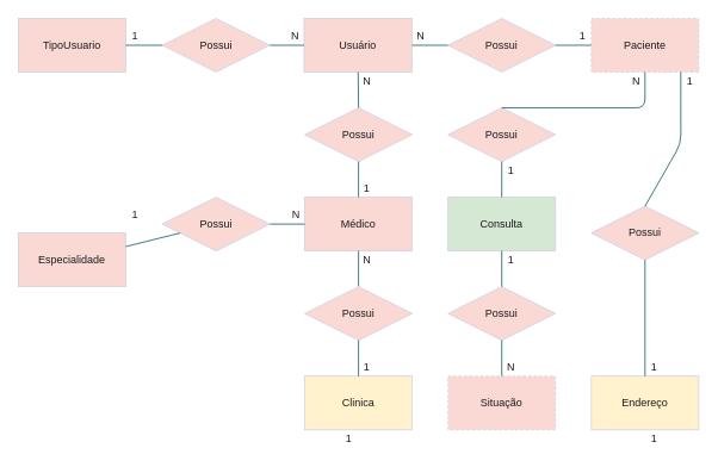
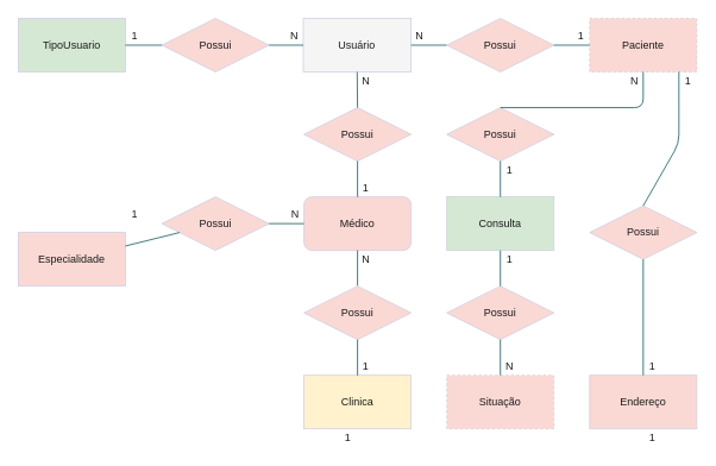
  <mxCell id="0" />
  <mxCell id="1" parent="0" />
- <mxCell id="2" value="TipoUsuario" style="rounded=0;whiteSpace=wrap;html=1;fillColor=#FAD9D5;strokeColor=#D0CEE2;fontColor=#1A1A1A;" vertex="1" parent="1"><mxGeometry x="20" y="20" width="120" height="60" as="geometry" /></mxCell>
+ <mxCell id="2" value="TipoUsuario" style="rounded=0;whiteSpace=wrap;html=1;fillColor=#d5e8d4;strokeColor=#D0CEE2;fontColor=#1A1A1A;" vertex="1" parent="1"><mxGeometry x="20" y="20" width="120" height="60" as="geometry" /></mxCell>
  <mxCell id="3" value="Possui" style="shape=rhombus;perimeter=rhombusPerimeter;whiteSpace=wrap;html=1;align=center;fillColor=#FAD9D5;strokeColor=#D0CEE2;fontColor=#1A1A1A;" vertex="1" parent="1"><mxGeometry x="180.84" y="20" width="120" height="60" as="geometry" /></mxCell>
  <mxCell id="4" value="1" style="text;html=1;align=center;verticalAlign=middle;resizable=0;points=[];autosize=1;strokeColor=none;fillColor=none;fontColor=#1A1A1A;" vertex="1" parent="1"><mxGeometry x="140" y="30" width="20" height="20" as="geometry" /></mxCell>
  <mxCell id="5" value="N" style="text;html=1;align=center;verticalAlign=middle;resizable=0;points=[];autosize=1;strokeColor=none;fillColor=none;fontColor=#1A1A1A;" vertex="1" parent="1"><mxGeometry x="319.16" y="30" width="20" height="20" as="geometry" /></mxCell>
  <mxCell id="6" value="" style="endArrow=none;html=1;rounded=0;entryX=0;entryY=0.5;entryDx=0;entryDy=0;strokeColor=#09555B;fontColor=#1A1A1A;" edge="1" parent="1" target="3"><mxGeometry width="50" height="50" relative="1" as="geometry"><mxPoint x="140" y="50" as="sourcePoint" /><mxPoint x="160.84" y="50" as="targetPoint" /></mxGeometry></mxCell>
- <mxCell id="7" value="Usuário" style="rounded=0;whiteSpace=wrap;html=1;fillColor=#FAD9D5;strokeColor=#D0CEE2;fontColor=#1A1A1A;" vertex="1" parent="1"><mxGeometry x="339.16" y="20" width="120.84" height="60" as="geometry" /></mxCell>
+ <mxCell id="7" value="Usuário" style="rounded=0;whiteSpace=wrap;html=1;fillColor=#f5f5f5;strokeColor=#D0CEE2;fontColor=#1A1A1A;" vertex="1" parent="1"><mxGeometry x="339.16" y="20" width="120.84" height="60" as="geometry" /></mxCell>
  <mxCell id="8" value="" style="endArrow=none;html=1;rounded=0;exitX=1;exitY=0.5;exitDx=0;exitDy=0;strokeColor=#09555B;fontColor=#1A1A1A;entryX=0;entryY=0.5;entryDx=0;entryDy=0;" edge="1" parent="1" source="3" target="7"><mxGeometry width="50" height="50" relative="1" as="geometry"><mxPoint x="310" y="50" as="sourcePoint" /><mxPoint x="330" y="40" as="targetPoint" /></mxGeometry></mxCell>
- <mxCell id="9" value="Médico" style="rounded=0;whiteSpace=wrap;html=1;fillColor=#FAD9D5;strokeColor=#D0CEE2;fontColor=#1A1A1A;" vertex="1" parent="1"><mxGeometry x="340" y="220" width="120" height="60" as="geometry" /></mxCell>
+ <mxCell id="9" value="Médico" style="whiteSpace=wrap;html=1;fillColor=#FAD9D5;strokeColor=#D0CEE2;fontColor=#1A1A1A;rounded=1;" vertex="1" parent="1"><mxGeometry x="340" y="220" width="120" height="60" as="geometry" /></mxCell>
  <mxCell id="10" value="" style="endArrow=none;html=1;rounded=0;exitX=0.5;exitY=0;exitDx=0;exitDy=0;entryX=0.5;entryY=1;entryDx=0;entryDy=0;strokeColor=#09555B;fontColor=#1A1A1A;" edge="1" parent="1" source="22" target="9"><mxGeometry width="50" height="50" relative="1" as="geometry"><mxPoint x="418.66" y="330" as="sourcePoint" /><mxPoint x="429.16" y="290" as="targetPoint" /></mxGeometry></mxCell>
  <mxCell id="11" value="Possui" style="shape=rhombus;perimeter=rhombusPerimeter;whiteSpace=wrap;html=1;align=center;fillColor=#FAD9D5;strokeColor=#D0CEE2;fontColor=#1A1A1A;" vertex="1" parent="1"><mxGeometry x="180.84" y="220" width="120" height="60" as="geometry" /></mxCell>
  <mxCell id="12" value="Especialidade" style="rounded=0;whiteSpace=wrap;html=1;fillColor=#FAD9D5;strokeColor=#D0CEE2;fontColor=#1A1A1A;" vertex="1" parent="1"><mxGeometry x="20" y="260" width="120" height="60" as="geometry" /></mxCell>
  <mxCell id="13" value="" style="endArrow=none;html=1;rounded=0;entryX=0;entryY=0.5;entryDx=0;entryDy=0;exitX=1;exitY=0.5;exitDx=0;exitDy=0;strokeColor=#09555B;fontColor=#1A1A1A;" edge="1" parent="1" source="11" target="9"><mxGeometry width="50" height="50" relative="1" as="geometry"><mxPoint x="319.16" y="290" as="sourcePoint" /><mxPoint x="329.16" y="200" as="targetPoint" /></mxGeometry></mxCell>
  <mxCell id="14" value="" style="endArrow=none;html=1;rounded=0;strokeColor=#09555B;fontColor=#1A1A1A;" edge="1" parent="1" source="12" target="11"><mxGeometry width="50" height="50" relative="1" as="geometry"><mxPoint x="120" y="280" as="sourcePoint" /><mxPoint x="150" y="230" as="targetPoint" /></mxGeometry></mxCell>
  <mxCell id="15" value="1" style="text;html=1;align=center;verticalAlign=middle;resizable=0;points=[];autosize=1;strokeColor=none;fillColor=none;fontColor=#1A1A1A;" vertex="1" parent="1"><mxGeometry x="140" y="230" width="20" height="20" as="geometry" /></mxCell>
  <mxCell id="16" value="N" style="text;html=1;align=center;verticalAlign=middle;resizable=0;points=[];autosize=1;strokeColor=none;fillColor=none;fontColor=#1A1A1A;" vertex="1" parent="1"><mxGeometry x="320" y="230" width="20" height="20" as="geometry" /></mxCell>
  <mxCell id="17" value="Possui" style="shape=rhombus;perimeter=rhombusPerimeter;whiteSpace=wrap;html=1;align=center;fillColor=#FAD9D5;strokeColor=#D0CEE2;fontColor=#1A1A1A;" vertex="1" parent="1"><mxGeometry x="340" y="120" width="120" height="60" as="geometry" /></mxCell>
  <mxCell id="18" value="" style="endArrow=none;html=1;rounded=0;exitX=0.5;exitY=0;exitDx=0;exitDy=0;entryX=0.5;entryY=1;entryDx=0;entryDy=0;strokeColor=#09555B;fontColor=#1A1A1A;" edge="1" parent="1" source="17" target="7"><mxGeometry width="50" height="50" relative="1" as="geometry"><mxPoint x="380" y="120" as="sourcePoint" /><mxPoint x="419" y="90" as="targetPoint" /></mxGeometry></mxCell>
  <mxCell id="19" value="" style="endArrow=none;html=1;rounded=0;exitX=0.5;exitY=0;exitDx=0;exitDy=0;entryX=0.5;entryY=1;entryDx=0;entryDy=0;strokeColor=#09555B;fontColor=#1A1A1A;" edge="1" parent="1" source="9" target="17"><mxGeometry width="50" height="50" relative="1" as="geometry"><mxPoint x="369.16" y="240" as="sourcePoint" /><mxPoint x="459.16" y="200" as="targetPoint" /></mxGeometry></mxCell>
  <mxCell id="20" value="N" style="text;html=1;align=center;verticalAlign=middle;resizable=0;points=[];autosize=1;strokeColor=none;fillColor=none;fontColor=#1A1A1A;" vertex="1" parent="1"><mxGeometry x="399.16" y="80" width="20" height="20" as="geometry" /></mxCell>
  <mxCell id="21" value="1" style="text;html=1;align=center;verticalAlign=middle;resizable=0;points=[];autosize=1;strokeColor=none;fillColor=none;fontColor=#1A1A1A;" vertex="1" parent="1"><mxGeometry x="399.16" y="200" width="20" height="20" as="geometry" /></mxCell>
  <mxCell id="22" value="Possui" style="shape=rhombus;perimeter=rhombusPerimeter;whiteSpace=wrap;html=1;align=center;fillColor=#FAD9D5;strokeColor=#D0CEE2;fontColor=#1A1A1A;" vertex="1" parent="1"><mxGeometry x="340" y="320" width="120" height="60" as="geometry" /></mxCell>
  <mxCell id="23" value="" style="endArrow=none;html=1;rounded=0;exitX=0.5;exitY=0;exitDx=0;exitDy=0;strokeColor=#09555B;fontColor=#1A1A1A;startArrow=none;" edge="1" parent="1" source="32"><mxGeometry width="50" height="50" relative="1" as="geometry"><mxPoint x="419.16" y="530" as="sourcePoint" /><mxPoint x="419.16" y="450" as="targetPoint" /></mxGeometry></mxCell>
  <mxCell id="24" value="N" style="text;html=1;align=center;verticalAlign=middle;resizable=0;points=[];autosize=1;strokeColor=none;fillColor=none;fontColor=#1A1A1A;" vertex="1" parent="1"><mxGeometry x="399.16" y="280" width="20" height="20" as="geometry" /></mxCell>
  <mxCell id="25" value="1" style="text;html=1;align=center;verticalAlign=middle;resizable=0;points=[];autosize=1;strokeColor=none;fillColor=none;fontColor=#1A1A1A;" vertex="1" parent="1"><mxGeometry x="399.16" y="400" width="20" height="20" as="geometry" /></mxCell>
  <mxCell id="26" value="Paciente" style="rounded=0;whiteSpace=wrap;html=1;sketch=0;fontColor=#1A1A1A;strokeColor=#D0CEE2;fillColor=#FAD9D5;dashed=1;" vertex="1" parent="1"><mxGeometry x="660" y="20" width="120" height="60" as="geometry" /></mxCell>
  <mxCell id="27" value="" style="endArrow=none;html=1;rounded=1;sketch=0;fontColor=#1A1A1A;strokeColor=#09555B;curved=0;exitX=1;exitY=0.5;exitDx=0;exitDy=0;entryX=0;entryY=0.5;entryDx=0;entryDy=0;" edge="1" parent="1" source="7" target="28"><mxGeometry width="50" height="50" relative="1" as="geometry"><mxPoint x="489.16" y="55" as="sourcePoint" /><mxPoint x="580" y="100" as="targetPoint" /></mxGeometry></mxCell>
  <mxCell id="28" value="Possui" style="shape=rhombus;perimeter=rhombusPerimeter;whiteSpace=wrap;html=1;align=center;fillColor=#FAD9D5;strokeColor=#D0CEE2;fontColor=#1A1A1A;" vertex="1" parent="1"><mxGeometry x="500" y="20" width="120" height="60" as="geometry" /></mxCell>
  <mxCell id="29" value="" style="endArrow=none;html=1;rounded=1;sketch=0;fontColor=#1A1A1A;strokeColor=#09555B;curved=0;exitX=1;exitY=0.5;exitDx=0;exitDy=0;entryX=0;entryY=0.5;entryDx=0;entryDy=0;" edge="1" parent="1" source="28" target="26"><mxGeometry width="50" height="50" relative="1" as="geometry"><mxPoint x="650" y="140" as="sourcePoint" /><mxPoint x="700" y="90" as="targetPoint" /></mxGeometry></mxCell>
  <mxCell id="30" value="N" style="text;html=1;align=center;verticalAlign=middle;resizable=0;points=[];autosize=1;strokeColor=none;fillColor=none;fontColor=#1A1A1A;" vertex="1" parent="1"><mxGeometry x="459.16" y="30" width="20" height="20" as="geometry" /></mxCell>
  <mxCell id="31" value="1" style="text;html=1;align=center;verticalAlign=middle;resizable=0;points=[];autosize=1;strokeColor=none;fillColor=none;fontColor=#1A1A1A;" vertex="1" parent="1"><mxGeometry x="640" y="30" width="20" height="20" as="geometry" /></mxCell>
  <mxCell id="32" value="Clinica" style="rounded=0;whiteSpace=wrap;html=1;fillColor=#fff2cc;strokeColor=#D0CEE2;fontColor=#1A1A1A;" vertex="1" parent="1"><mxGeometry x="340" y="420" width="120" height="60" as="geometry" /></mxCell>
  <mxCell id="33" value="" style="endArrow=none;html=1;rounded=1;sketch=0;fontColor=#1A1A1A;strokeColor=#09555B;curved=0;entryX=0.5;entryY=1;entryDx=0;entryDy=0;exitX=0.5;exitY=0;exitDx=0;exitDy=0;" edge="1" parent="1" source="32" target="22"><mxGeometry width="50" height="50" relative="1" as="geometry"><mxPoint x="320" y="450" as="sourcePoint" /><mxPoint x="370" y="400" as="targetPoint" /></mxGeometry></mxCell>
  <mxCell id="34" value="Consulta" style="rounded=0;whiteSpace=wrap;html=1;sketch=0;fontColor=#1A1A1A;strokeColor=#D0CEE2;fillColor=#d5e8d4;" vertex="1" parent="1"><mxGeometry x="500" y="220" width="120" height="60" as="geometry" /></mxCell>
  <mxCell id="35" value="Possui" style="shape=rhombus;perimeter=rhombusPerimeter;whiteSpace=wrap;html=1;align=center;fillColor=#FAD9D5;strokeColor=#D0CEE2;fontColor=#1A1A1A;" vertex="1" parent="1"><mxGeometry x="500" y="120" width="120" height="60" as="geometry" /></mxCell>
  <mxCell id="36" value="" style="endArrow=none;html=1;rounded=1;sketch=0;fontColor=#1A1A1A;strokeColor=#09555B;curved=0;entryX=0.5;entryY=1;entryDx=0;entryDy=0;exitX=0.5;exitY=0;exitDx=0;exitDy=0;" edge="1" parent="1" source="35" target="26"><mxGeometry width="50" height="50" relative="1" as="geometry"><mxPoint x="670" y="150" as="sourcePoint" /><mxPoint x="730" y="110" as="targetPoint" /><Array as="points"><mxPoint x="720" y="120" /></Array></mxGeometry></mxCell>
  <mxCell id="37" value="N" style="text;html=1;align=center;verticalAlign=middle;resizable=0;points=[];autosize=1;strokeColor=none;fillColor=none;fontColor=#1A1A1A;" vertex="1" parent="1"><mxGeometry x="700" y="80" width="20" height="20" as="geometry" /></mxCell>
  <mxCell id="38" value="" style="endArrow=none;html=1;rounded=1;sketch=0;fontColor=#1A1A1A;strokeColor=#09555B;curved=0;entryX=0.5;entryY=1;entryDx=0;entryDy=0;exitX=0.5;exitY=0;exitDx=0;exitDy=0;" edge="1" parent="1" source="34" target="35"><mxGeometry width="50" height="50" relative="1" as="geometry"><mxPoint x="320" y="250" as="sourcePoint" /><mxPoint x="370" y="200" as="targetPoint" /></mxGeometry></mxCell>
  <mxCell id="39" value="1" style="text;html=1;align=center;verticalAlign=middle;resizable=0;points=[];autosize=1;strokeColor=none;fillColor=none;fontColor=#1A1A1A;" vertex="1" parent="1"><mxGeometry x="560" y="180" width="20" height="20" as="geometry" /></mxCell>
  <mxCell id="40" value="Possui" style="shape=rhombus;perimeter=rhombusPerimeter;whiteSpace=wrap;html=1;align=center;fillColor=#FAD9D5;strokeColor=#D0CEE2;fontColor=#1A1A1A;" vertex="1" parent="1"><mxGeometry x="500" y="320" width="120" height="60" as="geometry" /></mxCell>
  <mxCell id="41" value="" style="endArrow=none;html=1;rounded=1;sketch=0;fontColor=#1A1A1A;strokeColor=#09555B;curved=0;entryX=0.5;entryY=1;entryDx=0;entryDy=0;exitX=0.5;exitY=0;exitDx=0;exitDy=0;" edge="1" parent="1" source="40" target="34"><mxGeometry width="50" height="50" relative="1" as="geometry"><mxPoint x="320" y="350" as="sourcePoint" /><mxPoint x="370" y="300" as="targetPoint" /></mxGeometry></mxCell>
  <mxCell id="42" value="Situação" style="rounded=0;whiteSpace=wrap;html=1;fillColor=#FAD9D5;strokeColor=#D0CEE2;fontColor=#1A1A1A;dashed=1;" vertex="1" parent="1"><mxGeometry x="500" y="420" width="120" height="60" as="geometry" /></mxCell>
  <mxCell id="43" value="" style="endArrow=none;html=1;rounded=1;sketch=0;fontColor=#1A1A1A;strokeColor=#09555B;curved=0;entryX=0.5;entryY=1;entryDx=0;entryDy=0;exitX=0.5;exitY=0;exitDx=0;exitDy=0;" edge="1" parent="1" source="42" target="40"><mxGeometry width="50" height="50" relative="1" as="geometry"><mxPoint x="320" y="550" as="sourcePoint" /><mxPoint x="370" y="500" as="targetPoint" /></mxGeometry></mxCell>
  <mxCell id="44" value="1" style="text;html=1;align=center;verticalAlign=middle;resizable=0;points=[];autosize=1;strokeColor=none;fillColor=none;fontColor=#1A1A1A;" vertex="1" parent="1"><mxGeometry x="560" y="280" width="20" height="20" as="geometry" /></mxCell>
  <mxCell id="45" value="N" style="text;html=1;align=center;verticalAlign=middle;resizable=0;points=[];autosize=1;strokeColor=none;fillColor=none;fontColor=#1A1A1A;" vertex="1" parent="1"><mxGeometry x="560" y="400" width="20" height="20" as="geometry" /></mxCell>
- <mxCell id="46" value="Endereço" style="rounded=0;whiteSpace=wrap;html=1;sketch=0;fontColor=#1A1A1A;strokeColor=#D0CEE2;fillColor=#fff2cc;" vertex="1" parent="1"><mxGeometry x="660" y="420" width="120" height="60" as="geometry" /></mxCell>
+ <mxCell id="46" value="Endereço" style="rounded=0;whiteSpace=wrap;html=1;sketch=0;fontColor=#1A1A1A;strokeColor=#D0CEE2;fillColor=#FAD9D5;" vertex="1" parent="1"><mxGeometry x="660" y="420" width="120" height="60" as="geometry" /></mxCell>
  <mxCell id="47" value="Possui" style="shape=rhombus;perimeter=rhombusPerimeter;whiteSpace=wrap;html=1;align=center;fillColor=#FAD9D5;strokeColor=#D0CEE2;fontColor=#1A1A1A;" vertex="1" parent="1"><mxGeometry x="660" y="230" width="120" height="60" as="geometry" /></mxCell>
  <mxCell id="48" value="" style="endArrow=none;html=1;rounded=1;sketch=0;fontColor=#1A1A1A;strokeColor=#09555B;curved=0;exitX=0.5;exitY=0;exitDx=0;exitDy=0;entryX=0.833;entryY=1;entryDx=0;entryDy=0;entryPerimeter=0;" edge="1" parent="1" source="47" target="26"><mxGeometry width="50" height="50" relative="1" as="geometry"><mxPoint x="750" y="200" as="sourcePoint" /><mxPoint x="750" y="80" as="targetPoint" /><Array as="points"><mxPoint x="760" y="160" /></Array></mxGeometry></mxCell>
  <mxCell id="49" value="" style="endArrow=none;html=1;rounded=1;sketch=0;fontColor=#1A1A1A;strokeColor=#09555B;curved=0;entryX=0.5;entryY=1;entryDx=0;entryDy=0;exitX=0.5;exitY=0;exitDx=0;exitDy=0;" edge="1" parent="1" source="46" target="47"><mxGeometry width="50" height="50" relative="1" as="geometry"><mxPoint x="320" y="350" as="sourcePoint" /><mxPoint x="370" y="300" as="targetPoint" /></mxGeometry></mxCell>
  <mxCell id="50" value="1" style="text;html=1;align=center;verticalAlign=middle;resizable=0;points=[];autosize=1;strokeColor=none;fillColor=none;fontColor=#1A1A1A;" vertex="1" parent="1"><mxGeometry x="760" y="80" width="20" height="20" as="geometry" /></mxCell>
  <mxCell id="51" value="1" style="text;html=1;align=center;verticalAlign=middle;resizable=0;points=[];autosize=1;strokeColor=none;fillColor=none;fontColor=#1A1A1A;" vertex="1" parent="1"><mxGeometry x="720" y="400" width="20" height="20" as="geometry" /></mxCell>
  <mxCell id="52" value="1" style="text;html=1;align=center;verticalAlign=middle;resizable=0;points=[];autosize=1;strokeColor=none;fillColor=none;fontColor=#1A1A1A;" vertex="1" parent="1"><mxGeometry x="379.16" y="480" width="20" height="20" as="geometry" /></mxCell>
  <mxCell id="53" value="1" style="text;html=1;align=center;verticalAlign=middle;resizable=0;points=[];autosize=1;strokeColor=none;fillColor=none;fontColor=#1A1A1A;" vertex="1" parent="1"><mxGeometry x="720" y="480" width="20" height="20" as="geometry" /></mxCell>
